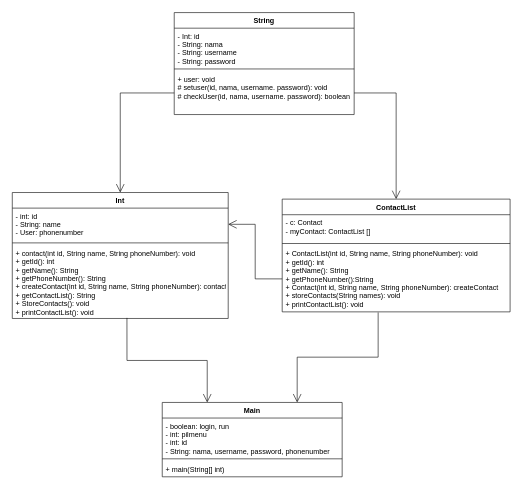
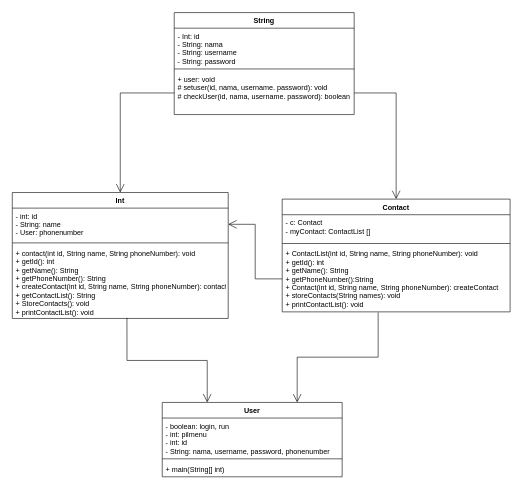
  <mxCell id="0" />
  <mxCell id="1" parent="0" />
  <mxCell id="2" value="String" style="swimlane;fontStyle=1;align=center;verticalAlign=top;childLayout=stackLayout;horizontal=1;startSize=26;horizontalStack=0;resizeParent=1;resizeParentMax=0;resizeLast=0;collapsible=1;marginBottom=0;" parent="1" vertex="1"><mxGeometry x="290" y="20" width="300" height="170" as="geometry"><mxRectangle x="295" y="220" width="60" height="26" as="alternateBounds" /></mxGeometry></mxCell>
  <mxCell id="3" value="- Int: id&#10;- String: nama&#10;- String: username&#10;- String: password " style="text;strokeColor=none;fillColor=none;align=left;verticalAlign=top;spacingLeft=4;spacingRight=4;overflow=hidden;rotatable=0;points=[[0,0.5],[1,0.5]];portConstraint=eastwest;" parent="2" vertex="1"><mxGeometry y="26" width="300" height="64" as="geometry" /></mxCell>
  <mxCell id="4" value="" style="line;strokeWidth=1;fillColor=none;align=left;verticalAlign=middle;spacingTop=-1;spacingLeft=3;spacingRight=3;rotatable=0;labelPosition=right;points=[];portConstraint=eastwest;" parent="2" vertex="1"><mxGeometry y="90" width="300" height="8" as="geometry" /></mxCell>
  <mxCell id="5" value="+ user: void&#10;# setuser(id, nama, username. password): void&#10;# checkUser(id, nama, username. password): boolean" style="text;strokeColor=none;fillColor=none;align=left;verticalAlign=top;spacingLeft=4;spacingRight=4;overflow=hidden;rotatable=0;points=[[0,0.5],[1,0.5]];portConstraint=eastwest;" parent="2" vertex="1"><mxGeometry y="98" width="300" height="72" as="geometry" /></mxCell>
  <mxCell id="6" value="Int" style="swimlane;fontStyle=1;align=center;verticalAlign=top;childLayout=stackLayout;horizontal=1;startSize=26;horizontalStack=0;resizeParent=1;resizeParentMax=0;resizeLast=0;collapsible=1;marginBottom=0;" parent="1" vertex="1"><mxGeometry x="20" y="320" width="360" height="210" as="geometry"><mxRectangle x="150" y="360" width="80" height="26" as="alternateBounds" /></mxGeometry></mxCell>
  <mxCell id="7" value="- int: id&#10;- String: name&#10;- User: phonenumber" style="text;strokeColor=none;fillColor=none;align=left;verticalAlign=top;spacingLeft=4;spacingRight=4;overflow=hidden;rotatable=0;points=[[0,0.5],[1,0.5]];portConstraint=eastwest;" parent="6" vertex="1"><mxGeometry y="26" width="360" height="54" as="geometry" /></mxCell>
  <mxCell id="8" value="" style="line;strokeWidth=1;fillColor=none;align=left;verticalAlign=middle;spacingTop=-1;spacingLeft=3;spacingRight=3;rotatable=0;labelPosition=right;points=[];portConstraint=eastwest;" parent="6" vertex="1"><mxGeometry y="80" width="360" height="8" as="geometry" /></mxCell>
  <mxCell id="9" value="+ contact(int id, String name, String phoneNumber): void&#10;+ getId(): int&#10;+ getName(): String&#10;+ getPhoneNumber(): String&#10;+ createContact(int id, String name, String phoneNumber): contact&#10;+ getContactList(): String&#10;+ StoreContacts(): void&#10;+ printContactList(): void" style="text;strokeColor=none;fillColor=none;align=left;verticalAlign=top;spacingLeft=4;spacingRight=4;overflow=hidden;rotatable=0;points=[[0,0.5],[1,0.5]];portConstraint=eastwest;" parent="6" vertex="1"><mxGeometry y="88" width="360" height="122" as="geometry" /></mxCell>
- <mxCell id="10" value="ContactList" style="swimlane;fontStyle=1;align=center;verticalAlign=top;childLayout=stackLayout;horizontal=1;startSize=26;horizontalStack=0;resizeParent=1;resizeParentMax=0;resizeLast=0;collapsible=1;marginBottom=0;" parent="1" vertex="1"><mxGeometry x="470" y="331" width="380" height="188" as="geometry"><mxRectangle x="400" y="360" width="90" height="26" as="alternateBounds" /></mxGeometry></mxCell>
+ <mxCell id="10" value="Contact" style="swimlane;fontStyle=1;align=center;verticalAlign=top;childLayout=stackLayout;horizontal=1;startSize=26;horizontalStack=0;resizeParent=1;resizeParentMax=0;resizeLast=0;collapsible=1;marginBottom=0;" parent="1" vertex="1"><mxGeometry x="470" y="331" width="380" height="188" as="geometry"><mxRectangle x="400" y="360" width="90" height="26" as="alternateBounds" /></mxGeometry></mxCell>
  <mxCell id="11" value="- c: Contact&#10;- myContact: ContactList []" style="text;strokeColor=none;fillColor=none;align=left;verticalAlign=top;spacingLeft=4;spacingRight=4;overflow=hidden;rotatable=0;points=[[0,0.5],[1,0.5]];portConstraint=eastwest;" parent="10" vertex="1"><mxGeometry y="26" width="380" height="44" as="geometry" /></mxCell>
  <mxCell id="12" value="" style="line;strokeWidth=1;fillColor=none;align=left;verticalAlign=middle;spacingTop=-1;spacingLeft=3;spacingRight=3;rotatable=0;labelPosition=right;points=[];portConstraint=eastwest;" parent="10" vertex="1"><mxGeometry y="70" width="380" height="8" as="geometry" /></mxCell>
  <mxCell id="13" value="+ ContactList(int id, String name, String phoneNumber): void&#10;+ getId(): int&#10;+ getName(): String&#10;+ getPhoneNumber():String&#10;+ Contact(int id, String name, String phoneNumber): createContact&#10;+ storeContacts(String names): void&#10;+ printContactList(): void" style="text;strokeColor=none;fillColor=none;align=left;verticalAlign=top;spacingLeft=4;spacingRight=4;overflow=hidden;rotatable=0;points=[[0,0.5],[1,0.5]];portConstraint=eastwest;" parent="10" vertex="1"><mxGeometry y="78" width="380" height="110" as="geometry" /></mxCell>
- <mxCell id="14" value="Main" style="swimlane;fontStyle=1;align=center;verticalAlign=top;childLayout=stackLayout;horizontal=1;startSize=26;horizontalStack=0;resizeParent=1;resizeParentMax=0;resizeLast=0;collapsible=1;marginBottom=0;" parent="1" vertex="1"><mxGeometry x="270" y="670" width="300" height="124" as="geometry"><mxRectangle x="385" y="620" width="90" height="26" as="alternateBounds" /></mxGeometry></mxCell>
+ <mxCell id="14" value="User" style="swimlane;fontStyle=1;align=center;verticalAlign=top;childLayout=stackLayout;horizontal=1;startSize=26;horizontalStack=0;resizeParent=1;resizeParentMax=0;resizeLast=0;collapsible=1;marginBottom=0;" parent="1" vertex="1"><mxGeometry x="270" y="670" width="300" height="124" as="geometry"><mxRectangle x="385" y="620" width="90" height="26" as="alternateBounds" /></mxGeometry></mxCell>
  <mxCell id="15" value="- boolean: login, run&#10;- int: pilmenu&#10;- int: id&#10;- String: nama, username, password, phonenumber" style="text;strokeColor=none;fillColor=none;align=left;verticalAlign=top;spacingLeft=4;spacingRight=4;overflow=hidden;rotatable=0;points=[[0,0.5],[1,0.5]];portConstraint=eastwest;" parent="14" vertex="1"><mxGeometry y="26" width="300" height="64" as="geometry" /></mxCell>
  <mxCell id="16" value="" style="line;strokeWidth=1;fillColor=none;align=left;verticalAlign=middle;spacingTop=-1;spacingLeft=3;spacingRight=3;rotatable=0;labelPosition=right;points=[];portConstraint=eastwest;" parent="14" vertex="1"><mxGeometry y="90" width="300" height="8" as="geometry" /></mxCell>
  <mxCell id="17" value="+ main(String[] int)" style="text;strokeColor=none;fillColor=none;align=left;verticalAlign=top;spacingLeft=4;spacingRight=4;overflow=hidden;rotatable=0;points=[[0,0.5],[1,0.5]];portConstraint=eastwest;" parent="14" vertex="1"><mxGeometry y="98" width="300" height="26" as="geometry" /></mxCell>
  <mxCell id="18" value="" style="endArrow=open;endFill=1;endSize=12;html=1;rounded=0;edgeStyle=orthogonalEdgeStyle;" edge="1" parent="1" source="13" target="7"><mxGeometry width="160" relative="1" as="geometry"><mxPoint x="420" y="405" as="sourcePoint" /><mxPoint x="460" y="405" as="targetPoint" /></mxGeometry></mxCell>
  <mxCell id="19" value="" style="endArrow=open;endFill=1;endSize=12;html=1;rounded=0;edgeStyle=orthogonalEdgeStyle;" edge="1" parent="1" source="5" target="6"><mxGeometry width="160" relative="1" as="geometry"><mxPoint x="480" y="474" as="sourcePoint" /><mxPoint x="390" y="383" as="targetPoint" /></mxGeometry></mxCell>
  <mxCell id="20" value="" style="endArrow=open;endFill=1;endSize=12;html=1;rounded=0;edgeStyle=orthogonalEdgeStyle;exitX=1;exitY=0.5;exitDx=0;exitDy=0;" edge="1" parent="1" source="5" target="10"><mxGeometry width="160" relative="1" as="geometry"><mxPoint x="490" y="484" as="sourcePoint" /><mxPoint x="680" y="270" as="targetPoint" /></mxGeometry></mxCell>
  <mxCell id="21" value="" style="endArrow=open;endFill=1;endSize=12;html=1;rounded=0;edgeStyle=orthogonalEdgeStyle;exitX=0.531;exitY=0.992;exitDx=0;exitDy=0;exitPerimeter=0;entryX=0.25;entryY=0;entryDx=0;entryDy=0;" edge="1" parent="1" source="9" target="14"><mxGeometry width="160" relative="1" as="geometry"><mxPoint x="500" y="494" as="sourcePoint" /><mxPoint x="410" y="403" as="targetPoint" /></mxGeometry></mxCell>
  <mxCell id="22" value="" style="endArrow=open;endFill=1;endSize=12;html=1;rounded=0;edgeStyle=orthogonalEdgeStyle;exitX=0.421;exitY=1.009;exitDx=0;exitDy=0;exitPerimeter=0;entryX=0.75;entryY=0;entryDx=0;entryDy=0;" edge="1" parent="1" source="13" target="14"><mxGeometry width="160" relative="1" as="geometry"><mxPoint x="510" y="504" as="sourcePoint" /><mxPoint x="420" y="413" as="targetPoint" /></mxGeometry></mxCell>
